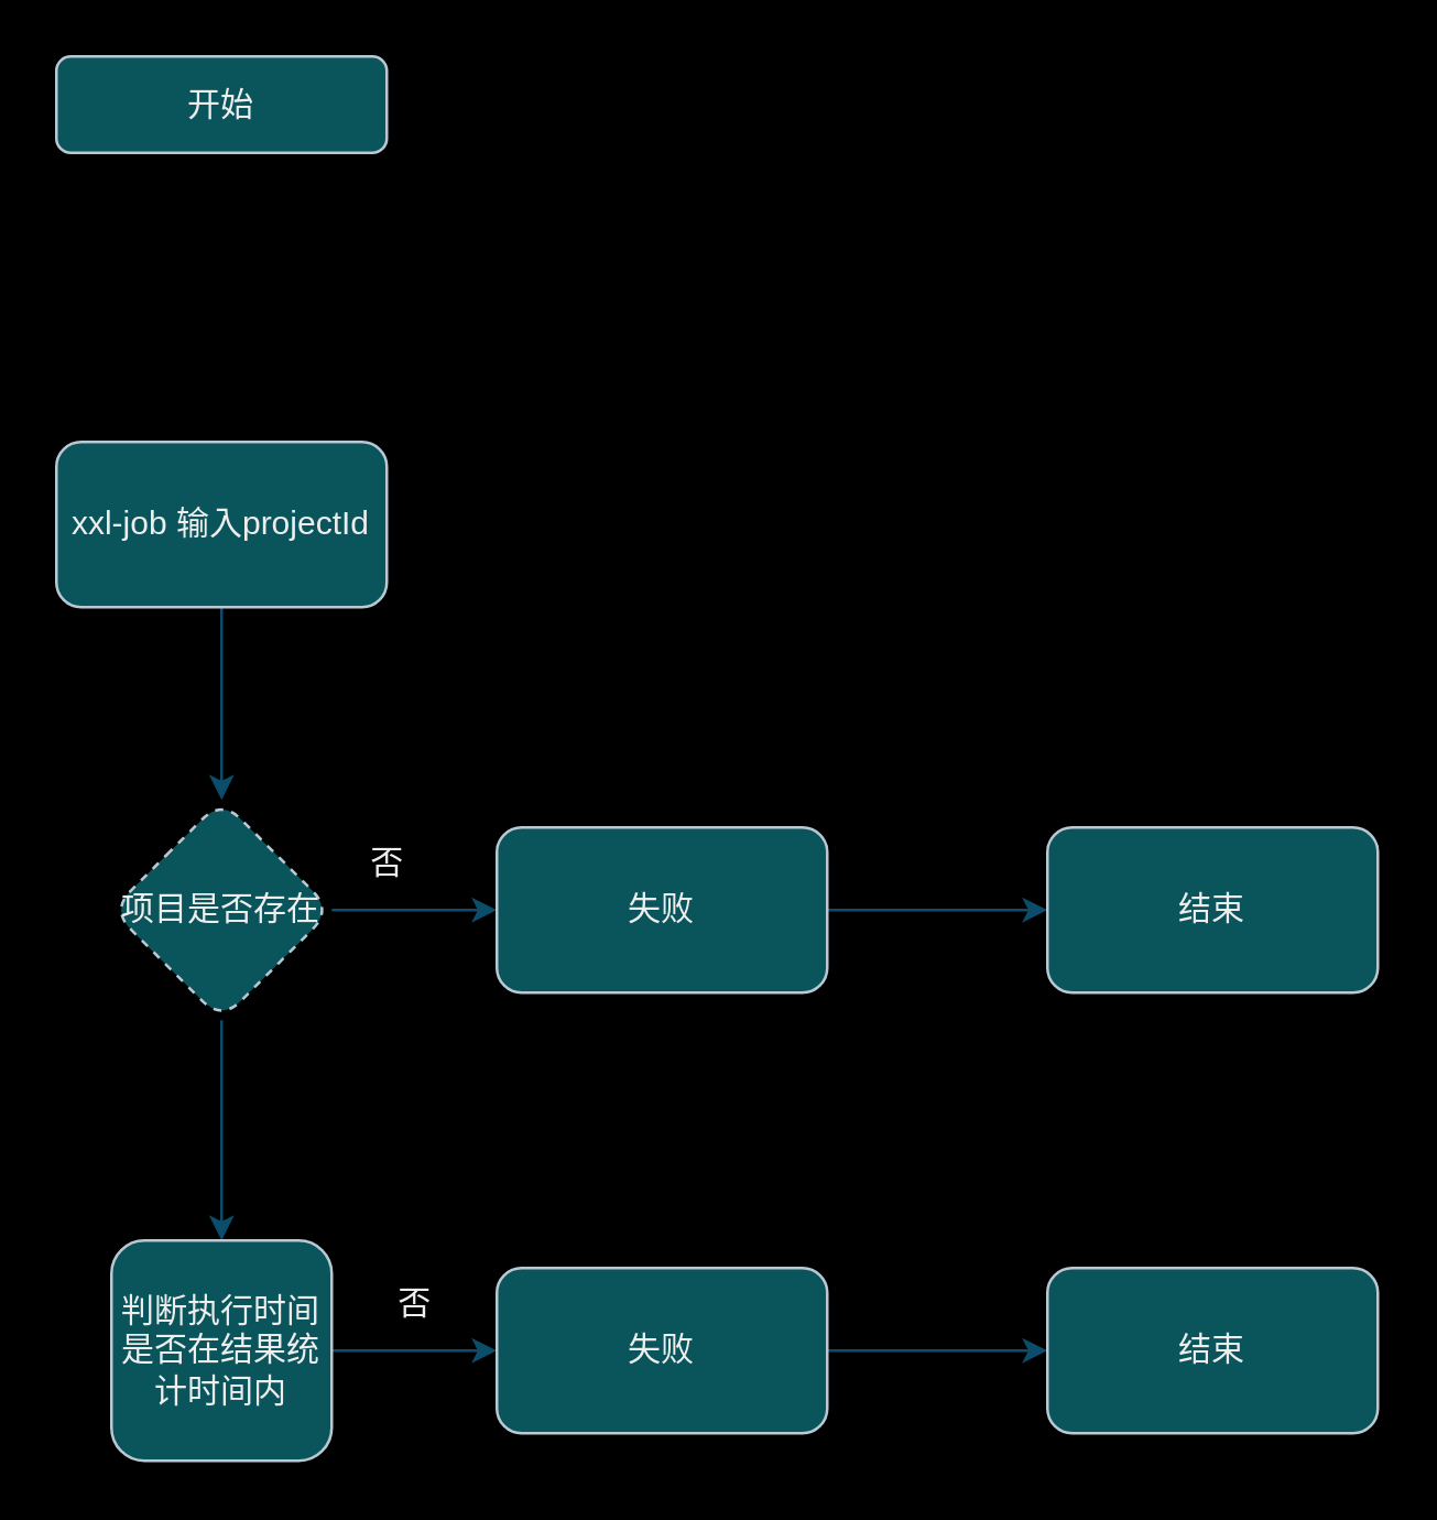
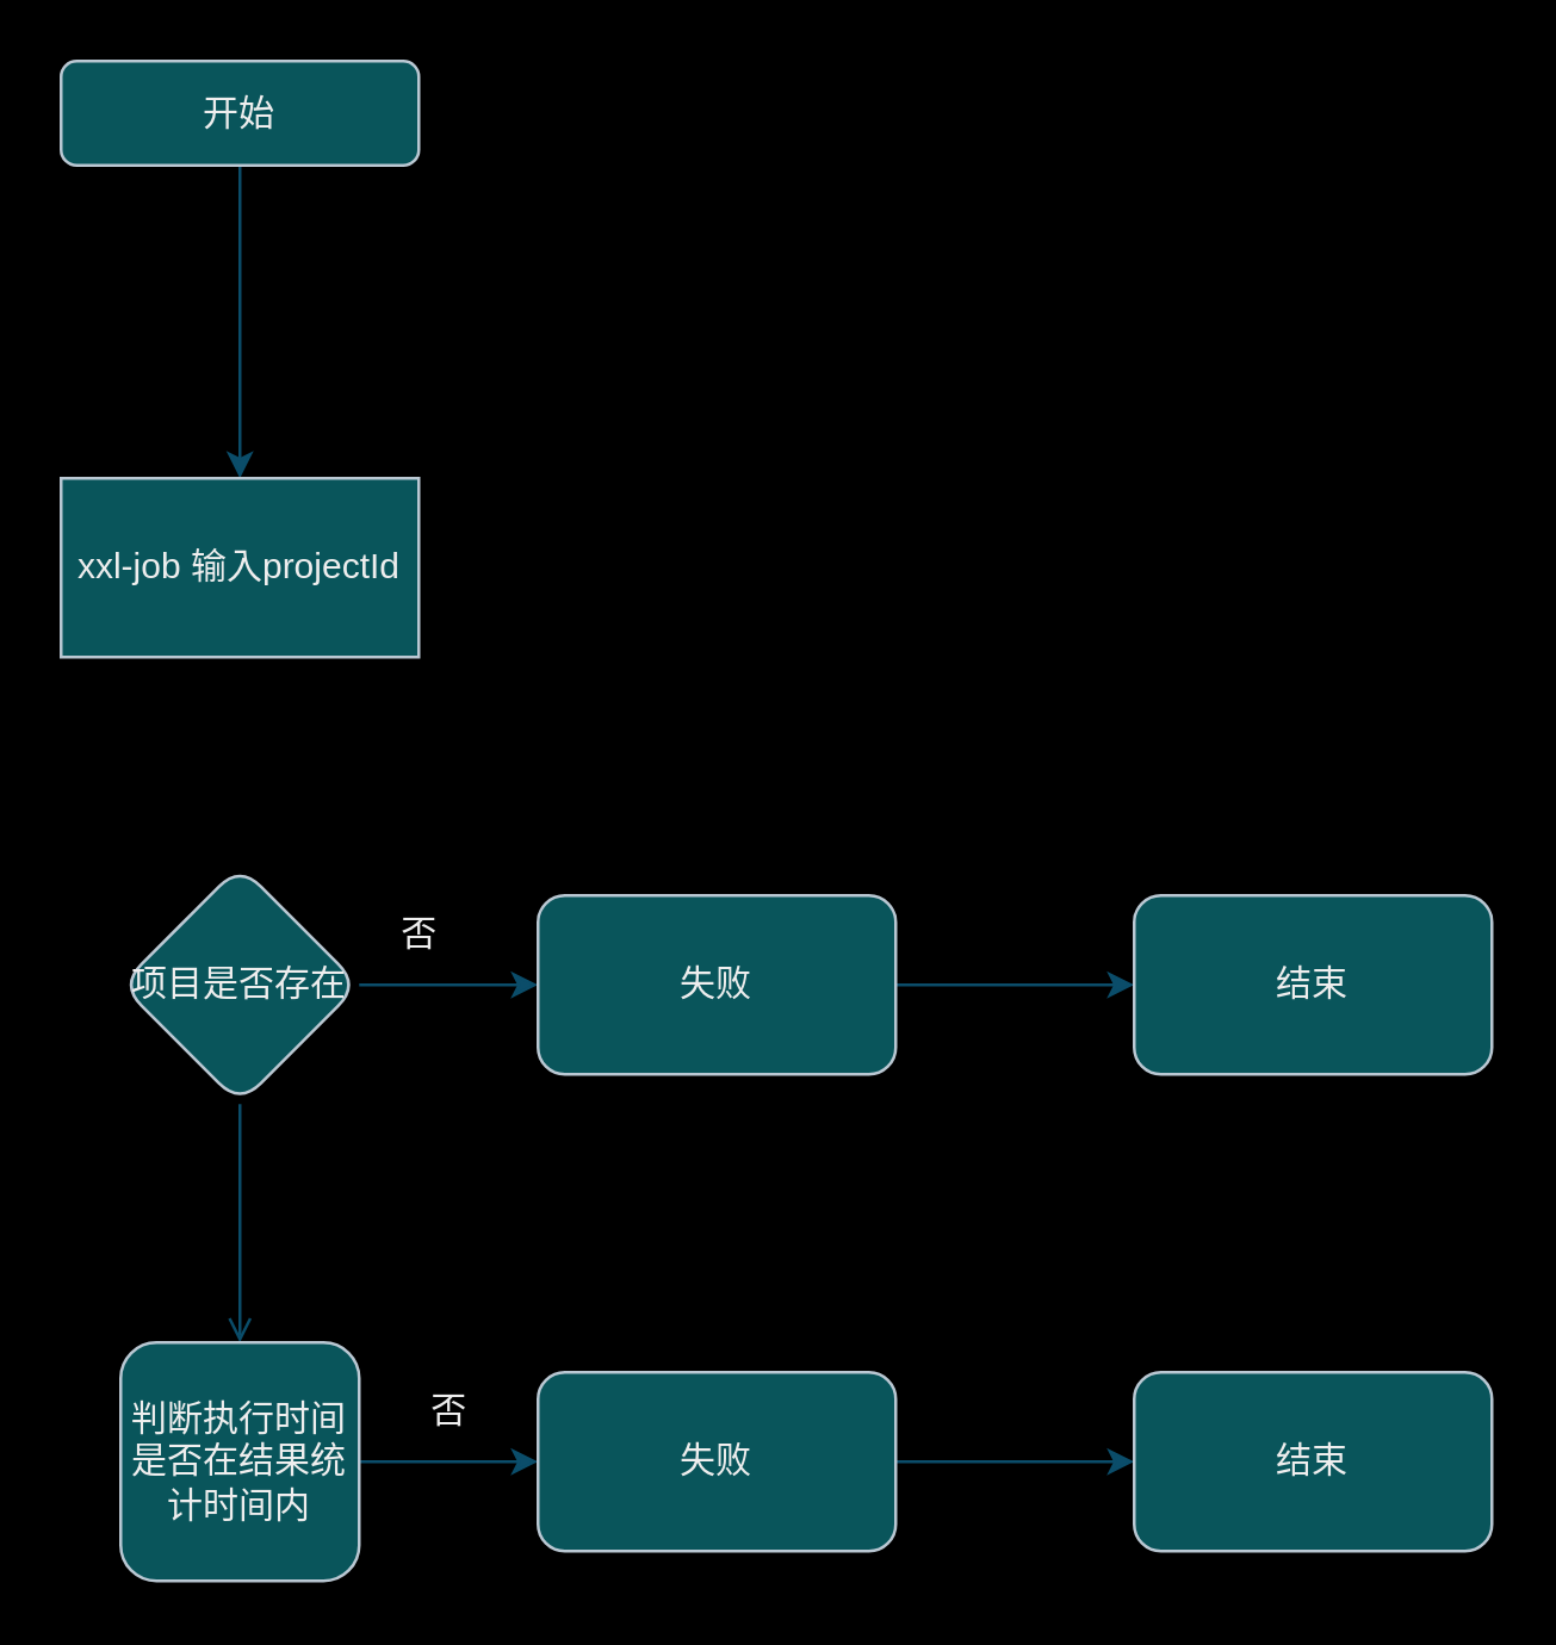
  <mxCell id="0" />
  <mxCell id="1" parent="0" />
+ <mxCell id="2" value="" style="edgeStyle=orthogonalEdgeStyle;rounded=0;orthogonalLoop=1;jettySize=auto;html=1;strokeColor=#0B4D6A;" edge="1" parent="1" source="3" target="5"><mxGeometry relative="1" as="geometry" /></mxCell>
  <mxCell id="3" value="开始" style="rounded=1;whiteSpace=wrap;html=1;strokeColor=#BAC8D3;fontColor=#EEEEEE;fillColor=#09555B;" vertex="1" parent="1"><mxGeometry x="20" y="20" width="120" height="35" as="geometry" /></mxCell>
- <mxCell id="4" value="" style="edgeStyle=orthogonalEdgeStyle;rounded=0;orthogonalLoop=1;jettySize=auto;html=1;strokeColor=#0B4D6A;" edge="1" parent="1" source="5" target="8"><mxGeometry relative="1" as="geometry" /></mxCell>
- <mxCell id="5" value="xxl-job 输入projectId" style="whiteSpace=wrap;html=1;fillColor=#09555B;strokeColor=#BAC8D3;fontColor=#EEEEEE;rounded=1;" vertex="1" parent="1"><mxGeometry x="20" y="160" width="120" height="60" as="geometry" /></mxCell>
+ <mxCell id="5" value="xxl-job 输入projectId" style="whiteSpace=wrap;html=1;fillColor=#09555B;strokeColor=#BAC8D3;fontColor=#EEEEEE;rounded=0;" vertex="1" parent="1"><mxGeometry x="20" y="160" width="120" height="60" as="geometry" /></mxCell>
  <mxCell id="6" value="" style="edgeStyle=orthogonalEdgeStyle;rounded=0;orthogonalLoop=1;jettySize=auto;html=1;strokeColor=#0B4D6A;" edge="1" parent="1" source="8" target="10"><mxGeometry relative="1" as="geometry" /></mxCell>
- <mxCell id="7" value="" style="edgeStyle=orthogonalEdgeStyle;rounded=0;orthogonalLoop=1;jettySize=auto;html=1;strokeColor=#0B4D6A;" edge="1" parent="1" source="8" target="13"><mxGeometry relative="1" as="geometry" /></mxCell>
- <mxCell id="8" value="项目是否存在" style="rhombus;whiteSpace=wrap;html=1;fillColor=#09555B;strokeColor=#BAC8D3;fontColor=#EEEEEE;rounded=1;dashed=1;" vertex="1" parent="1"><mxGeometry x="40" y="290" width="80" height="80" as="geometry" /></mxCell>
+ <mxCell id="7" value="" style="edgeStyle=orthogonalEdgeStyle;rounded=0;orthogonalLoop=1;jettySize=auto;html=1;strokeColor=#0B4D6A;endArrow=open;" edge="1" parent="1" source="8" target="13"><mxGeometry relative="1" as="geometry" /></mxCell>
+ <mxCell id="8" value="项目是否存在" style="rhombus;whiteSpace=wrap;html=1;fillColor=#09555B;strokeColor=#BAC8D3;fontColor=#EEEEEE;rounded=1;" vertex="1" parent="1"><mxGeometry x="40" y="290" width="80" height="80" as="geometry" /></mxCell>
  <mxCell id="9" value="" style="edgeStyle=orthogonalEdgeStyle;rounded=0;orthogonalLoop=1;jettySize=auto;html=1;strokeColor=#0B4D6A;" edge="1" parent="1" source="10" target="11"><mxGeometry relative="1" as="geometry" /></mxCell>
  <mxCell id="10" value="失败" style="whiteSpace=wrap;html=1;fillColor=#09555B;strokeColor=#BAC8D3;fontColor=#EEEEEE;rounded=1;" vertex="1" parent="1"><mxGeometry x="180" y="300" width="120" height="60" as="geometry" /></mxCell>
  <mxCell id="11" value="结束" style="whiteSpace=wrap;html=1;fillColor=#09555B;strokeColor=#BAC8D3;fontColor=#EEEEEE;rounded=1;" vertex="1" parent="1"><mxGeometry x="380" y="300" width="120" height="60" as="geometry" /></mxCell>
  <mxCell id="12" value="" style="edgeStyle=orthogonalEdgeStyle;rounded=0;orthogonalLoop=1;jettySize=auto;html=1;strokeColor=#0B4D6A;" edge="1" parent="1" source="13" target="16"><mxGeometry relative="1" as="geometry" /></mxCell>
  <mxCell id="13" value="判断执行时间是否在结果统计时间内" style="whiteSpace=wrap;html=1;fillColor=#09555B;strokeColor=#BAC8D3;fontColor=#EEEEEE;rounded=1;" vertex="1" parent="1"><mxGeometry x="40" y="450" width="80" height="80" as="geometry" /></mxCell>
  <mxCell id="14" value="否" style="text;html=1;align=center;verticalAlign=middle;resizable=0;points=[];autosize=1;strokeColor=none;fillColor=none;fontColor=#EEEEEE;" vertex="1" parent="1"><mxGeometry x="120" y="298" width="40" height="30" as="geometry" /></mxCell>
  <mxCell id="15" value="" style="edgeStyle=orthogonalEdgeStyle;rounded=0;orthogonalLoop=1;jettySize=auto;html=1;strokeColor=#0B4D6A;" edge="1" parent="1" source="16" target="18"><mxGeometry relative="1" as="geometry" /></mxCell>
  <mxCell id="16" value="失败" style="whiteSpace=wrap;html=1;fillColor=#09555B;strokeColor=#BAC8D3;fontColor=#EEEEEE;rounded=1;" vertex="1" parent="1"><mxGeometry x="180" y="460" width="120" height="60" as="geometry" /></mxCell>
  <mxCell id="17" value="否" style="text;html=1;align=center;verticalAlign=middle;resizable=0;points=[];autosize=1;strokeColor=none;fillColor=none;fontColor=#EEEEEE;" vertex="1" parent="1"><mxGeometry x="130" y="458" width="40" height="30" as="geometry" /></mxCell>
  <mxCell id="18" value="结束" style="whiteSpace=wrap;html=1;fillColor=#09555B;strokeColor=#BAC8D3;fontColor=#EEEEEE;rounded=1;" vertex="1" parent="1"><mxGeometry x="380" y="460" width="120" height="60" as="geometry" /></mxCell>
